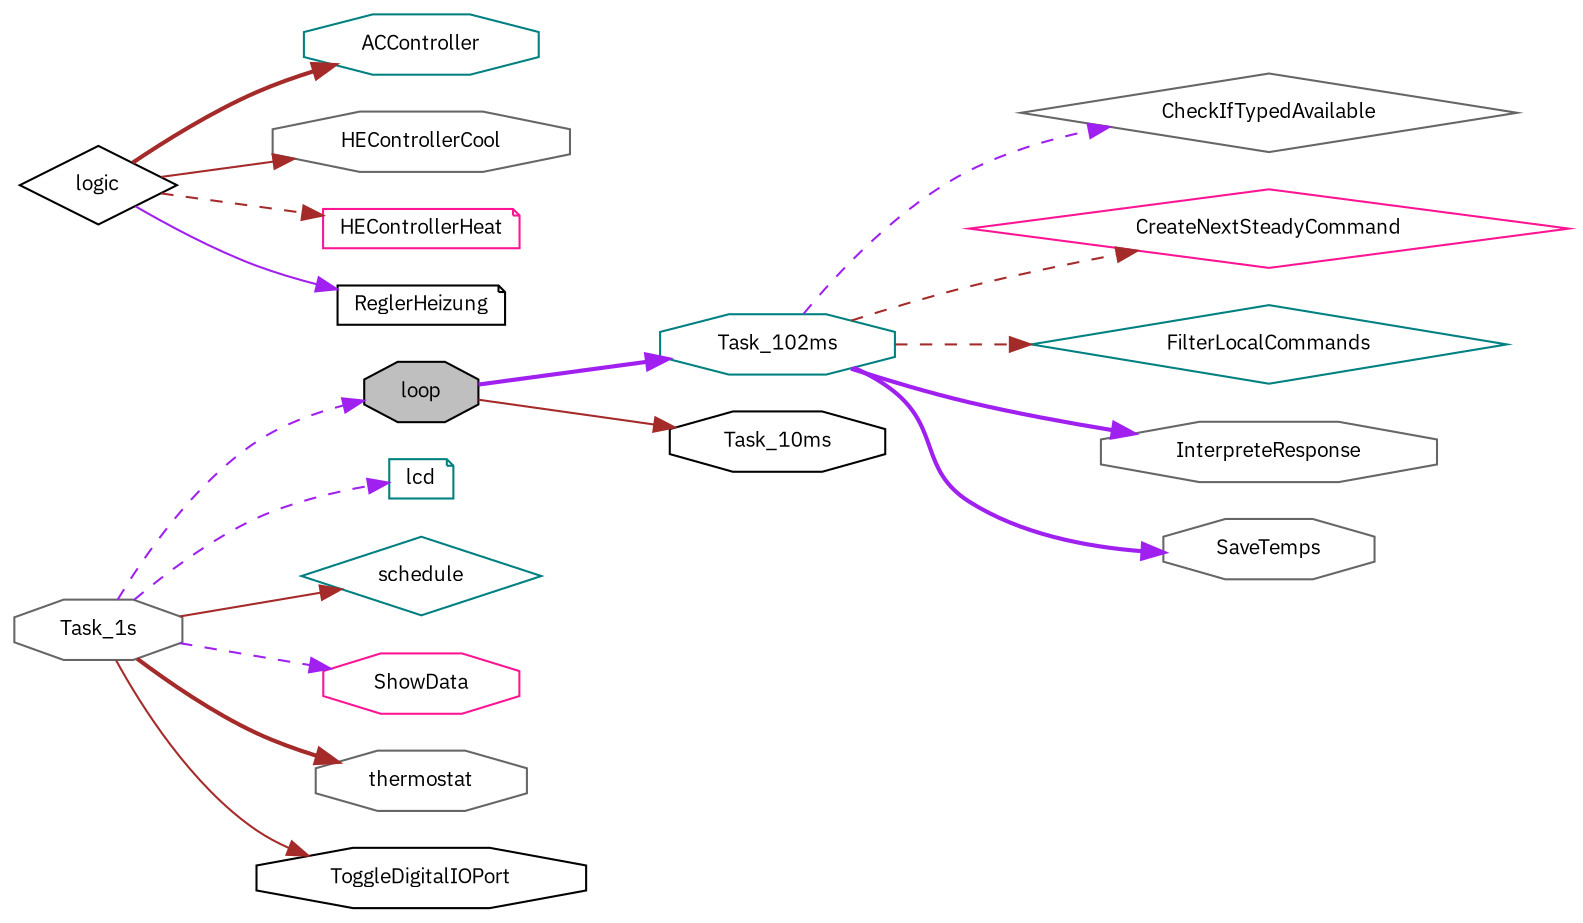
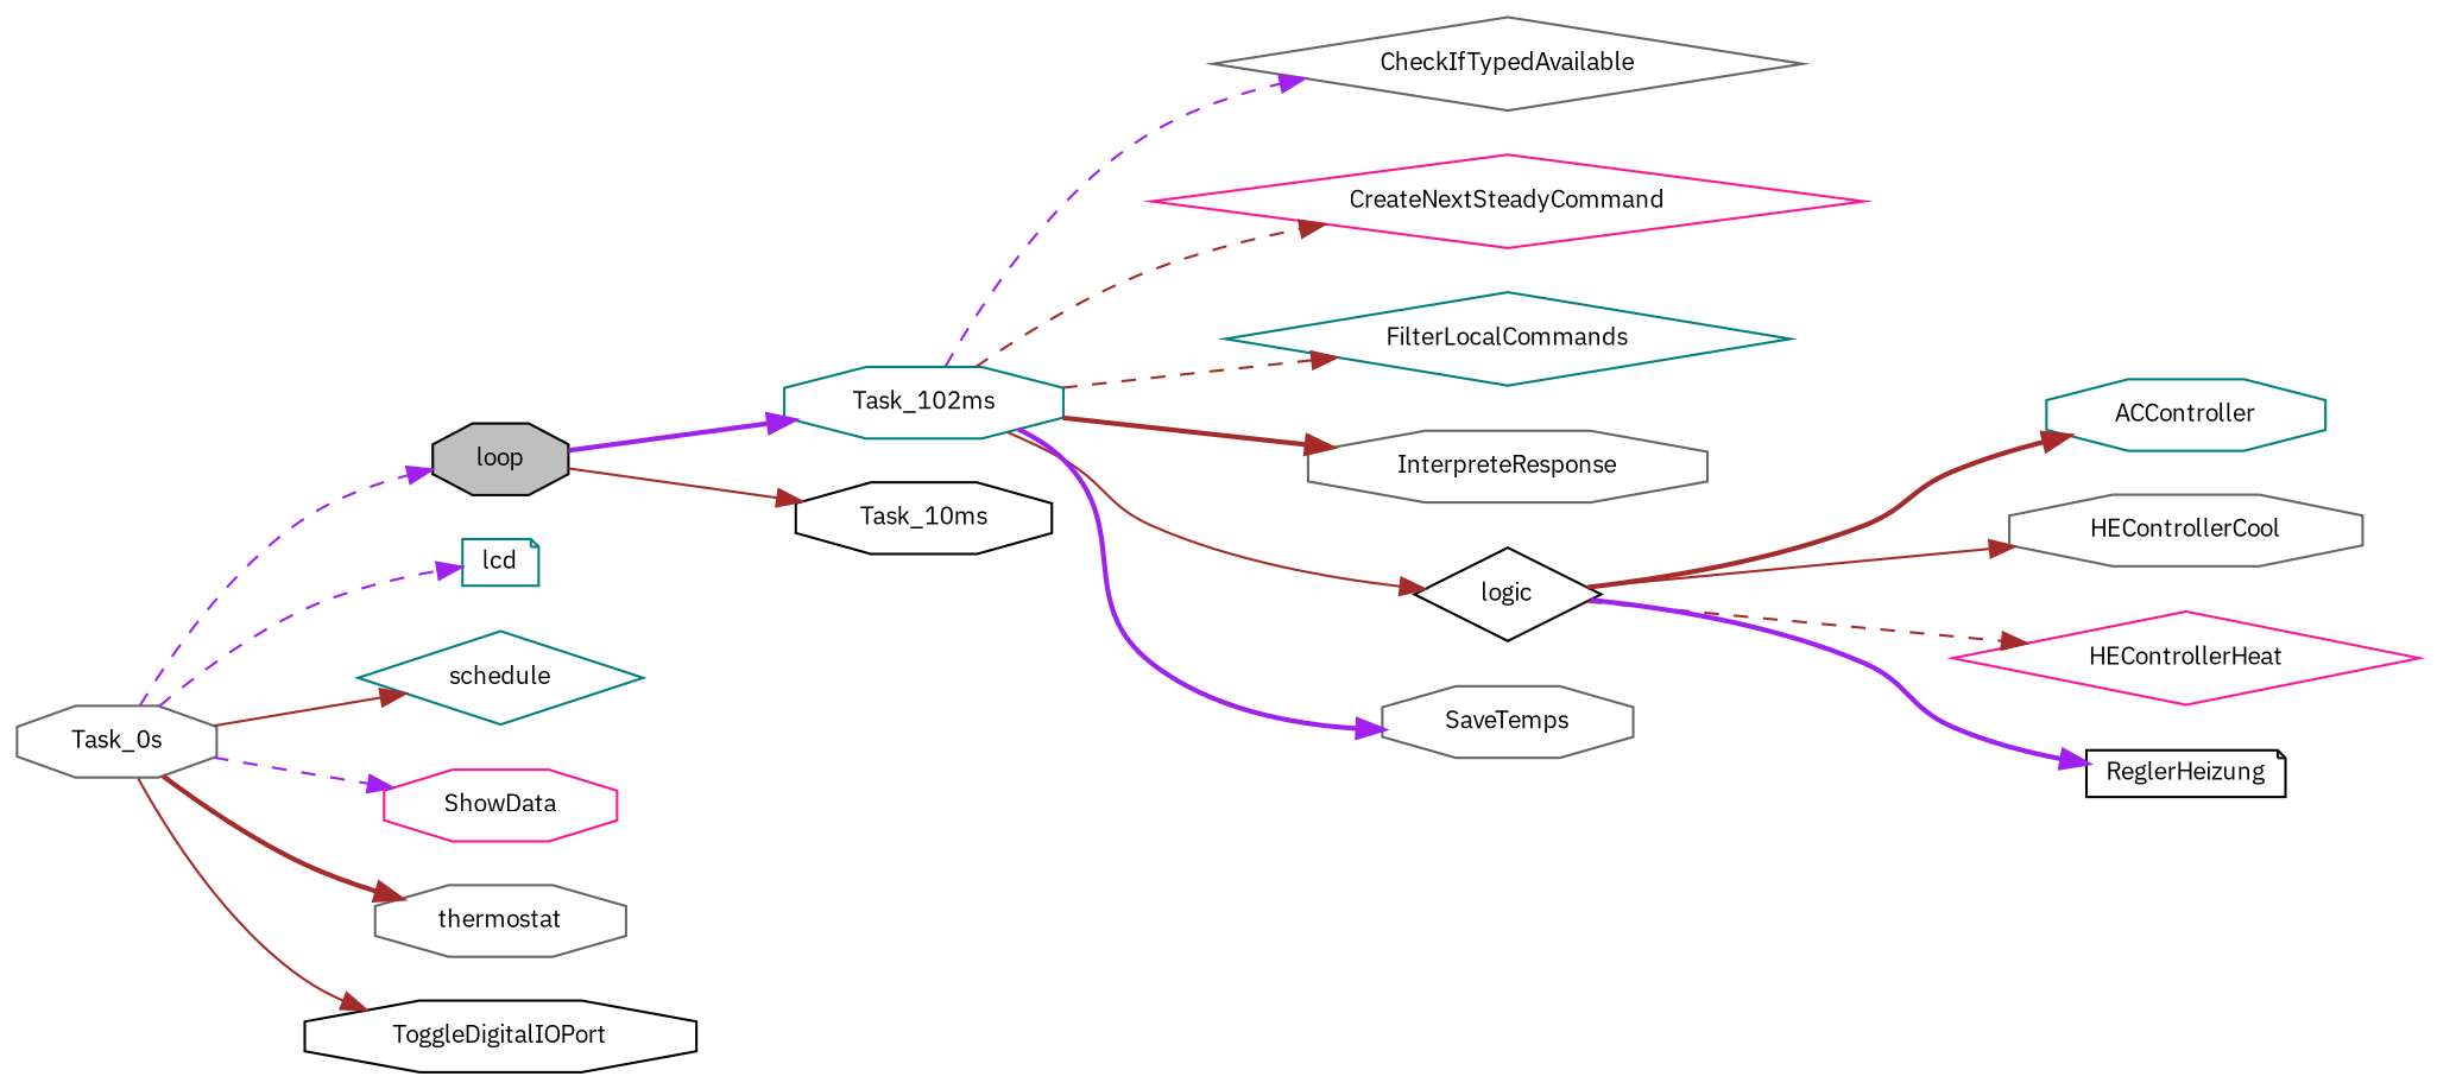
  digraph {
    fontname="IBM Plex Sans"
    rankdir=LR
    node [color=gray40 fillcolor=white fontname="IBM Plex Sans" fontsize=10 shape=octagon style=filled]
    edge [color=brown fontname="IBM Plex Sans" fontsize=10 labelfontname=Helvetica labelfontsize=10 style=dashed]
    n1 [color=black fillcolor=grey75 fontcolor=black height=0.2 label=loop width=0.4]
    n2 [color=teal height=0.2 label=Task_102ms width=0.4]
    n3 [color=black height=0.2 label=Task_10ms width=0.4]
    n4 [height=0.2 label=CheckIfTypedAvailable shape=diamond width=0.4]
    n5 [color=deeppink height=0.2 label=CreateNextSteadyCommand shape=diamond width=0.4]
    n6 [color=teal height=0.2 label=FilterLocalCommands shape=diamond width=0.4]
    n7 [height=0.2 label=InterpreteResponse width=0.4]
    n8 [color=black height=0.2 label=logic shape=diamond width=0.4]
    n9 [height=0.2 label=SaveTemps width=0.4]
-   n10 [height=0.2 label=Task_1s width=0.4]
+   n10 [height=0.2 label=Task_0s width=0.4]
    n11 [color=teal height=0.2 label=lcd shape=note width=0.4]
    n12 [color=teal height=0.2 label=schedule shape=diamond width=0.4]
    n13 [color=deeppink height=0.2 label=ShowData width=0.4]
    n14 [height=0.2 label=thermostat width=0.4]
    n15 [color=black height=0.2 label=ToggleDigitalIOPort width=0.4]
    n16 [color=teal height=0.2 label=ACController width=0.4]
    n17 [height=0.2 label=HEControllerCool width=0.4]
-   n18 [color=deeppink height=0.2 label=HEControllerHeat shape=note width=0.4]
+   n18 [color=deeppink height=0.2 label=HEControllerHeat shape=diamond width=0.4]
    n19 [color=black height=0.2 label=ReglerHeizung shape=note width=0.4]
    n1 -> n2 [color=purple style=bold]
    n1 -> n3 [style=solid]
    n2 -> n4 [color=purple]
    n2 -> n5
    n2 -> n6
-   n2 -> n7 [color=purple style=bold]
+   n2 -> n7 [style=bold]
+   n2 -> n8 [style=solid]
    n2 -> n9 [color=purple style=bold]
    n8 -> n16 [style=bold]
    n8 -> n17 [style=solid]
    n8 -> n18
-   n8 -> n19 [color=purple style=solid]
+   n8 -> n19 [color=purple style=bold]
    n10 -> n1 [color=purple]
    n10 -> n11 [color=purple]
    n10 -> n12 [style=solid]
    n10 -> n13 [color=purple]
    n10 -> n14 [style=bold]
    n10 -> n15 [style=solid]
  }
